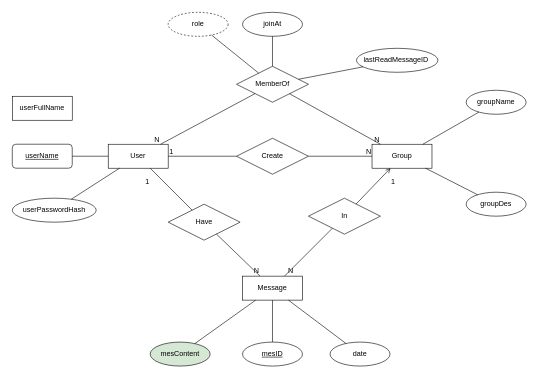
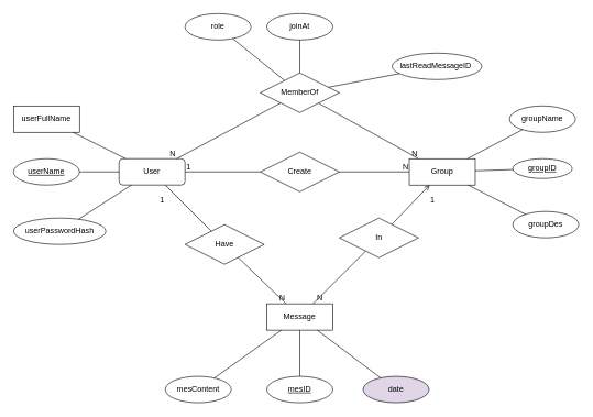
  <mxCell id="0" />
  <mxCell id="1" parent="0" />
- <mxCell id="2" value="User" style="whiteSpace=wrap;html=1;align=center;" vertex="1" parent="1"><mxGeometry x="180" y="240" width="100" height="40" as="geometry" /></mxCell>
+ <mxCell id="2" value="User" style="whiteSpace=wrap;html=1;align=center;rounded=1;" vertex="1" parent="1"><mxGeometry x="180" y="240" width="100" height="40" as="geometry" /></mxCell>
  <mxCell id="3" value="Group" style="whiteSpace=wrap;html=1;align=center;" vertex="1" parent="1"><mxGeometry x="620" y="240" width="100" height="40" as="geometry" /></mxCell>
  <mxCell id="4" value="Message" style="whiteSpace=wrap;html=1;align=center;" vertex="1" parent="1"><mxGeometry x="404" y="460" width="100" height="40" as="geometry" /></mxCell>
  <mxCell id="5" value="mesID" style="ellipse;whiteSpace=wrap;html=1;align=center;fontStyle=4;" vertex="1" parent="1"><mxGeometry x="404" y="570" width="100" height="40" as="geometry" /></mxCell>
- <mxCell id="6" value="userName" style="whiteSpace=wrap;html=1;align=center;fontStyle=4;rounded=1;" vertex="1" parent="1"><mxGeometry x="20" y="240" width="100" height="40" as="geometry" /></mxCell>
- <mxCell id="8" value="mesContent" style="ellipse;whiteSpace=wrap;html=1;align=center;fillColor=#d5e8d4;" vertex="1" parent="1"><mxGeometry x="250" y="570" width="100" height="40" as="geometry" /></mxCell>
- <mxCell id="9" value="date" style="ellipse;whiteSpace=wrap;html=1;align=center;" vertex="1" parent="1"><mxGeometry x="550" y="570" width="100" height="40" as="geometry" /></mxCell>
+ <mxCell id="6" value="userName" style="ellipse;whiteSpace=wrap;html=1;align=center;fontStyle=4;" vertex="1" parent="1"><mxGeometry x="20" y="240" width="100" height="40" as="geometry" /></mxCell>
+ <mxCell id="7" value="groupID" style="ellipse;whiteSpace=wrap;html=1;align=center;fontStyle=4;" vertex="1" parent="1"><mxGeometry x="777" y="240" width="90" height="30" as="geometry" /></mxCell>
+ <mxCell id="8" value="mesContent" style="ellipse;whiteSpace=wrap;html=1;align=center;" vertex="1" parent="1"><mxGeometry x="250" y="570" width="100" height="40" as="geometry" /></mxCell>
+ <mxCell id="9" value="date" style="ellipse;whiteSpace=wrap;html=1;align=center;fillColor=#e1d5e7;" vertex="1" parent="1"><mxGeometry x="550" y="570" width="100" height="40" as="geometry" /></mxCell>
  <mxCell id="10" value="userFullName" style="whiteSpace=wrap;html=1;align=center;rounded=0;" vertex="1" parent="1"><mxGeometry x="20" y="160" width="100" height="40" as="geometry" /></mxCell>
  <mxCell id="11" value="userPasswordHash" style="ellipse;whiteSpace=wrap;html=1;align=center;" vertex="1" parent="1"><mxGeometry x="20" y="330" width="140" height="40" as="geometry" /></mxCell>
  <mxCell id="12" value="" style="endArrow=none;html=1;rounded=0;" edge="1" parent="1" source="26" target="4"><mxGeometry relative="1" as="geometry"><mxPoint x="530" y="400" as="sourcePoint" /><mxPoint x="640" y="330" as="targetPoint" /></mxGeometry></mxCell>
  <mxCell id="13" value="N" style="resizable=0;html=1;whiteSpace=wrap;align=right;verticalAlign=bottom;" connectable="0" vertex="1" parent="12"><mxGeometry x="1" relative="1" as="geometry"><mxPoint x="16" as="offset" /></mxGeometry></mxCell>
  <mxCell id="14" value="" style="endArrow=none;html=1;rounded=0;" edge="1" parent="1" source="2" target="11"><mxGeometry relative="1" as="geometry"><mxPoint x="380" y="430" as="sourcePoint" /><mxPoint x="540" y="430" as="targetPoint" /></mxGeometry></mxCell>
  <mxCell id="15" value="" style="endArrow=none;html=1;rounded=0;" edge="1" parent="1" source="2" target="6"><mxGeometry relative="1" as="geometry"><mxPoint x="325" y="360" as="sourcePoint" /><mxPoint x="230" y="414" as="targetPoint" /></mxGeometry></mxCell>
+ <mxCell id="16" value="" style="endArrow=none;html=1;rounded=0;" edge="1" parent="1" source="10" target="2"><mxGeometry relative="1" as="geometry"><mxPoint x="335" y="390" as="sourcePoint" /><mxPoint x="240" y="444" as="targetPoint" /></mxGeometry></mxCell>
  <mxCell id="17" value="" style="endArrow=none;html=1;rounded=0;" edge="1" parent="1" source="8" target="4"><mxGeometry relative="1" as="geometry"><mxPoint x="395" y="370" as="sourcePoint" /><mxPoint x="300" y="424" as="targetPoint" /></mxGeometry></mxCell>
  <mxCell id="18" value="" style="endArrow=none;html=1;rounded=0;" edge="1" parent="1" source="4" target="5"><mxGeometry relative="1" as="geometry"><mxPoint x="525" y="500" as="sourcePoint" /><mxPoint x="430" y="554" as="targetPoint" /></mxGeometry></mxCell>
  <mxCell id="19" value="" style="endArrow=none;html=1;rounded=0;" edge="1" parent="1" source="4" target="9"><mxGeometry relative="1" as="geometry"><mxPoint x="635" y="530" as="sourcePoint" /><mxPoint x="540" y="584" as="targetPoint" /></mxGeometry></mxCell>
+ <mxCell id="20" value="" style="endArrow=none;html=1;rounded=0;" edge="1" parent="1" source="3" target="7"><mxGeometry relative="1" as="geometry"><mxPoint x="745" y="480" as="sourcePoint" /><mxPoint x="650" y="534" as="targetPoint" /></mxGeometry></mxCell>
  <mxCell id="21" value="MemberOf" style="shape=rhombus;perimeter=rhombusPerimeter;whiteSpace=wrap;html=1;align=center;" vertex="1" parent="1"><mxGeometry x="394" y="110" width="120" height="60" as="geometry" /></mxCell>
  <mxCell id="22" value="" style="endArrow=none;html=1;rounded=0;" edge="1" parent="1" source="21" target="2"><mxGeometry relative="1" as="geometry"><mxPoint x="430" y="420" as="sourcePoint" /><mxPoint x="590" y="420" as="targetPoint" /></mxGeometry></mxCell>
  <mxCell id="23" value="N" style="resizable=0;html=1;whiteSpace=wrap;align=right;verticalAlign=bottom;" connectable="0" vertex="1" parent="22"><mxGeometry x="1" relative="1" as="geometry" /></mxCell>
  <mxCell id="24" value="" style="endArrow=none;html=1;rounded=0;" edge="1" parent="1" source="21" target="3"><mxGeometry relative="1" as="geometry"><mxPoint x="690" y="230" as="sourcePoint" /><mxPoint x="560" y="278" as="targetPoint" /></mxGeometry></mxCell>
  <mxCell id="25" value="N" style="resizable=0;html=1;whiteSpace=wrap;align=right;verticalAlign=bottom;" connectable="0" vertex="1" parent="24"><mxGeometry x="1" relative="1" as="geometry" /></mxCell>
  <mxCell id="26" value="In" style="shape=rhombus;perimeter=rhombusPerimeter;whiteSpace=wrap;html=1;align=center;" vertex="1" parent="1"><mxGeometry x="514" y="330" width="120" height="60" as="geometry" /></mxCell>
  <mxCell id="27" value="Have" style="shape=rhombus;perimeter=rhombusPerimeter;whiteSpace=wrap;html=1;align=center;" vertex="1" parent="1"><mxGeometry y="340" width="120" height="60" as="geometry" x="280" /></mxCell>
  <mxCell id="28" value="" style="endArrow=none;html=1;rounded=0;" edge="1" parent="1" source="27" target="2"><mxGeometry relative="1" as="geometry"><mxPoint x="330" y="360" as="sourcePoint" /><mxPoint x="590" y="420" as="targetPoint" /></mxGeometry></mxCell>
  <mxCell id="29" value="1" style="resizable=0;html=1;whiteSpace=wrap;align=right;verticalAlign=bottom;" connectable="0" vertex="1" parent="28"><mxGeometry x="1" relative="1" as="geometry"><mxPoint y="30" as="offset" /></mxGeometry></mxCell>
  <mxCell id="30" value="" style="endArrow=none;html=1;rounded=0;" edge="1" parent="1" source="27" target="4"><mxGeometry relative="1" as="geometry"><mxPoint x="430" y="420" as="sourcePoint" /><mxPoint x="590" y="420" as="targetPoint" /></mxGeometry></mxCell>
  <mxCell id="31" value="N" style="resizable=0;html=1;whiteSpace=wrap;align=right;verticalAlign=bottom;" connectable="0" vertex="1" parent="30"><mxGeometry x="1" relative="1" as="geometry" /></mxCell>
  <mxCell id="32" value="" style="endArrow=open;html=1;rounded=0;" edge="1" parent="1" source="26" target="3"><mxGeometry relative="1" as="geometry"><mxPoint x="430" y="420" as="sourcePoint" /><mxPoint x="590" y="420" as="targetPoint" /></mxGeometry></mxCell>
  <mxCell id="33" value="1" style="resizable=0;html=1;whiteSpace=wrap;align=right;verticalAlign=bottom;" connectable="0" vertex="1" parent="32"><mxGeometry x="1" relative="1" as="geometry"><mxPoint x="9" y="30" as="offset" /></mxGeometry></mxCell>
  <mxCell id="34" value="Create" style="shape=rhombus;perimeter=rhombusPerimeter;whiteSpace=wrap;html=1;align=center;" vertex="1" parent="1"><mxGeometry x="394" y="230" width="120" height="60" as="geometry" /></mxCell>
  <mxCell id="35" value="" style="endArrow=none;html=1;rounded=0;" edge="1" parent="1" source="34" target="2"><mxGeometry relative="1" as="geometry"><mxPoint x="430" y="420" as="sourcePoint" /><mxPoint x="590" y="420" as="targetPoint" /></mxGeometry></mxCell>
  <mxCell id="36" value="1" style="resizable=0;html=1;whiteSpace=wrap;align=right;verticalAlign=bottom;" connectable="0" vertex="1" parent="35"><mxGeometry x="1" relative="1" as="geometry"><mxPoint x="10" as="offset" /></mxGeometry></mxCell>
  <mxCell id="37" value="" style="endArrow=none;html=1;rounded=0;" edge="1" parent="1" source="34" target="3"><mxGeometry relative="1" as="geometry"><mxPoint x="430" y="420" as="sourcePoint" /><mxPoint x="590" y="420" as="targetPoint" /></mxGeometry></mxCell>
  <mxCell id="38" value="N" style="resizable=0;html=1;whiteSpace=wrap;align=right;verticalAlign=bottom;" connectable="0" vertex="1" parent="37"><mxGeometry x="1" relative="1" as="geometry" /></mxCell>
  <mxCell id="39" value="groupDes" style="ellipse;whiteSpace=wrap;html=1;align=center;" vertex="1" parent="1"><mxGeometry x="777" y="320" width="100" height="40" as="geometry" /></mxCell>
- <mxCell id="40" value="groupName" style="ellipse;whiteSpace=wrap;html=1;align=center;" vertex="1" parent="1"><mxGeometry x="777" y="150" width="100" height="40" as="geometry" /></mxCell>
+ <mxCell id="40" value="groupName" style="ellipse;whiteSpace=wrap;html=1;align=center;" vertex="1" parent="1"><mxGeometry x="772" y="160" width="100" height="40" as="geometry" /></mxCell>
  <mxCell id="41" value="" style="endArrow=none;html=1;rounded=0;" edge="1" parent="1" source="3" target="39"><mxGeometry relative="1" as="geometry"><mxPoint x="430" y="420" as="sourcePoint" /><mxPoint x="590" y="420" as="targetPoint" /></mxGeometry></mxCell>
  <mxCell id="42" value="" style="endArrow=none;html=1;rounded=0;" edge="1" parent="1" source="3" target="40"><mxGeometry relative="1" as="geometry"><mxPoint x="680" y="270" as="sourcePoint" /><mxPoint x="590" y="420" as="targetPoint" /></mxGeometry></mxCell>
- <mxCell id="43" value="role" style="ellipse;whiteSpace=wrap;html=1;align=center;dashed=1;" vertex="1" parent="1"><mxGeometry y="20" width="100" height="40" as="geometry" x="280" /></mxCell>
+ <mxCell id="43" value="role" style="ellipse;whiteSpace=wrap;html=1;align=center;" vertex="1" parent="1"><mxGeometry y="20" width="100" height="40" as="geometry" x="280" /></mxCell>
  <mxCell id="44" value="joinAt" style="ellipse;whiteSpace=wrap;html=1;align=center;" vertex="1" parent="1"><mxGeometry x="404" y="20" width="100" height="40" as="geometry" /></mxCell>
  <mxCell id="45" value="lastReadMessageID&amp;nbsp;" style="ellipse;whiteSpace=wrap;html=1;align=center;" vertex="1" parent="1"><mxGeometry x="594" y="80" width="136" height="40" as="geometry" /></mxCell>
  <mxCell id="46" value="" style="endArrow=none;html=1;rounded=0;" edge="1" parent="1" source="43" target="21"><mxGeometry relative="1" as="geometry"><mxPoint x="430" y="320" as="sourcePoint" /><mxPoint x="590" y="320" as="targetPoint" /></mxGeometry></mxCell>
  <mxCell id="47" value="" style="endArrow=none;html=1;rounded=0;" edge="1" parent="1" source="21" target="45"><mxGeometry relative="1" as="geometry"><mxPoint x="430" y="320" as="sourcePoint" /><mxPoint x="590" y="320" as="targetPoint" /></mxGeometry></mxCell>
  <mxCell id="48" value="" style="endArrow=none;html=1;rounded=0;" edge="1" parent="1" source="21" target="44"><mxGeometry relative="1" as="geometry"><mxPoint x="440" y="310" as="sourcePoint" /><mxPoint x="590" y="320" as="targetPoint" /></mxGeometry></mxCell>
